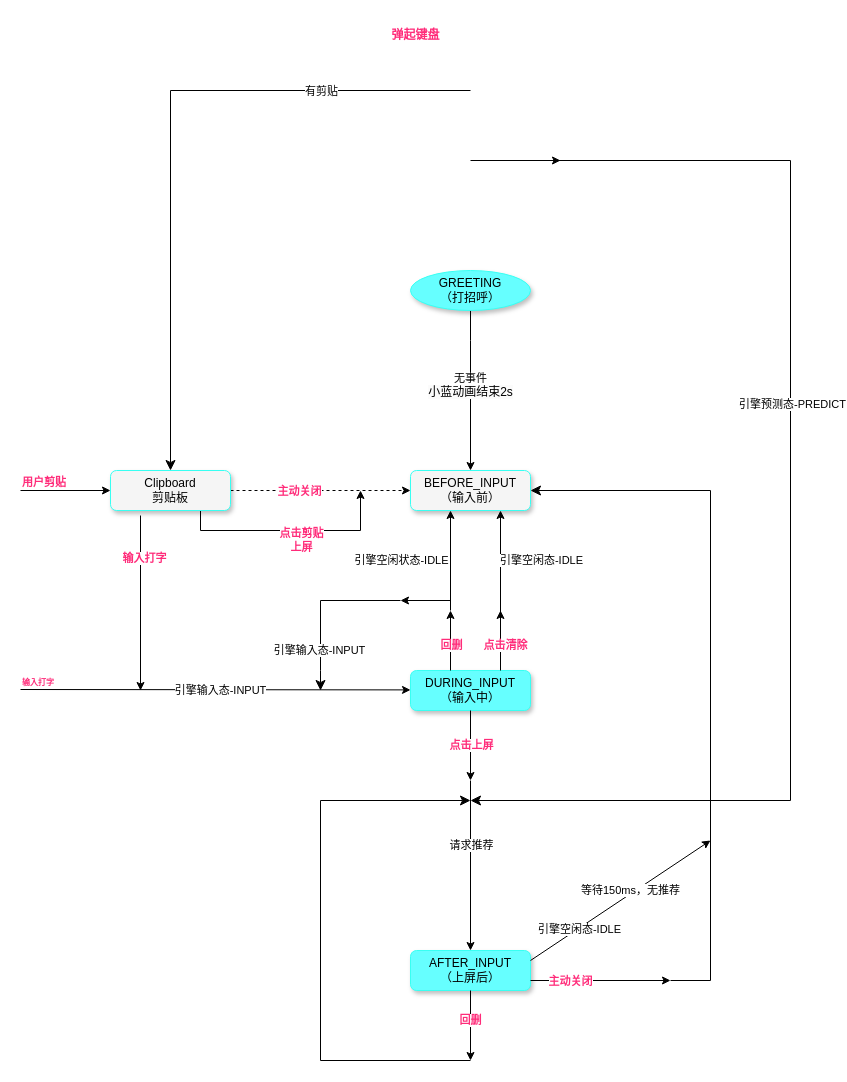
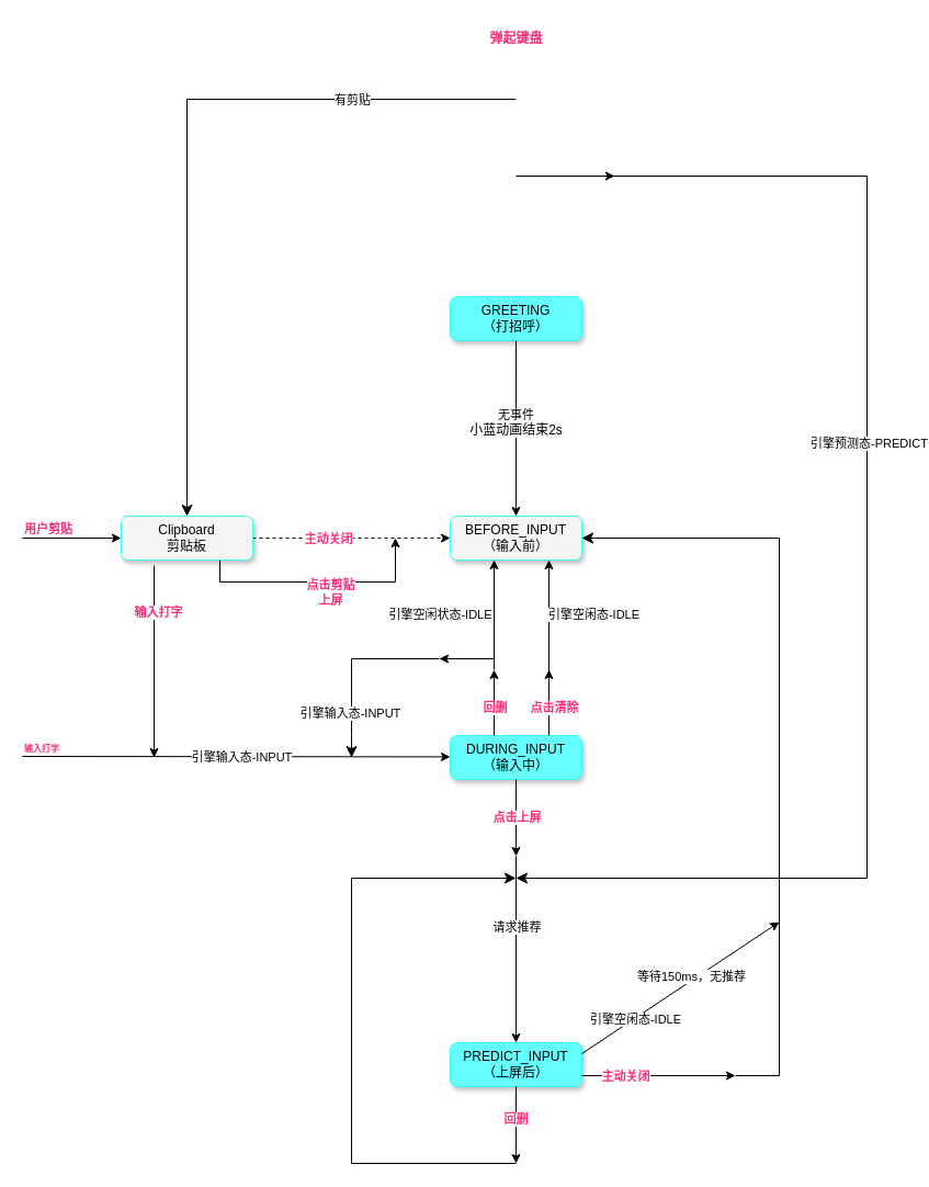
  <mxCell id="0" />
  <mxCell id="1" parent="0" />
  <mxCell id="2" value="" style="edgeStyle=orthogonalEdgeStyle;rounded=0;orthogonalLoop=1;jettySize=auto;html=1;" edge="1" parent="1" source="4" target="5"><mxGeometry relative="1" as="geometry"><Array as="points"><mxPoint x="470" y="340" /><mxPoint x="470" y="340" /></Array></mxGeometry></mxCell>
  <mxCell id="3" value="无事件&lt;br style=&quot;border-color: var(--border-color); font-size: 12px; background-color: rgb(251, 251, 251);&quot;&gt;&lt;span style=&quot;font-size: 12px; background-color: rgb(251, 251, 251);&quot;&gt;小蓝动画结束2s&lt;/span&gt;" style="edgeLabel;html=1;align=center;verticalAlign=middle;resizable=0;points=[];" vertex="1" connectable="0" parent="2"><mxGeometry x="-0.078" y="-1" relative="1" as="geometry"><mxPoint as="offset" /></mxGeometry></mxCell>
- <mxCell id="4" value="GREETING&lt;br&gt;（打招呼）" style="ellipse;whiteSpace=wrap;html=1;fontSize=12;glass=0;strokeWidth=1;shadow=1;strokeColor=#38FFF2;fillColor=#66FFFF;" parent="1" vertex="1"><mxGeometry x="410" y="270" width="120" height="40" as="geometry" /></mxCell>
+ <mxCell id="4" value="GREETING&lt;br&gt;（打招呼）" style="rounded=1;whiteSpace=wrap;html=1;fontSize=12;glass=0;strokeWidth=1;shadow=1;strokeColor=#38FFF2;fillColor=#66FFFF;" parent="1" vertex="1"><mxGeometry x="410" y="270" width="120" height="40" as="geometry" /></mxCell>
  <mxCell id="5" value="BEFORE_INPUT&lt;br&gt;（输入前）" style="rounded=1;whiteSpace=wrap;html=1;fontSize=12;glass=0;strokeWidth=1;shadow=1;strokeColor=#38FFF2;fillColor=#f5f5f5;" vertex="1" parent="1"><mxGeometry x="410" y="470" width="120" height="40" as="geometry" /></mxCell>
  <mxCell id="6" value="DURING_INPUT&lt;br&gt;（输入中）" style="rounded=1;whiteSpace=wrap;html=1;fontSize=12;glass=0;strokeWidth=1;shadow=1;strokeColor=#38FFF2;fillColor=#66FFFF;" vertex="1" parent="1"><mxGeometry x="410" y="670" width="120" height="40" as="geometry" /></mxCell>
- <mxCell id="7" value="AFTER_INPUT&lt;br&gt;（上屏后）" style="rounded=1;whiteSpace=wrap;html=1;fontSize=12;glass=0;strokeWidth=1;shadow=1;strokeColor=#38FFF2;fillColor=#66FFFF;" vertex="1" parent="1"><mxGeometry x="410" y="950" width="120" height="40" as="geometry" /></mxCell>
+ <mxCell id="7" value="PREDICT_INPUT&lt;br&gt;（上屏后）" style="rounded=1;whiteSpace=wrap;html=1;fontSize=12;glass=0;strokeWidth=1;shadow=1;strokeColor=#38FFF2;fillColor=#66FFFF;" vertex="1" parent="1"><mxGeometry x="410" y="950" width="120" height="40" as="geometry" /></mxCell>
  <mxCell id="8" value="" style="edgeStyle=segmentEdgeStyle;endArrow=classic;html=1;curved=0;rounded=0;endSize=8;startSize=8;" edge="1" parent="1"><mxGeometry width="50" height="50" relative="1" as="geometry"><mxPoint x="560" y="160" as="sourcePoint" /><mxPoint x="470" y="800" as="targetPoint" /><Array as="points"><mxPoint x="510" y="160" /><mxPoint x="790" y="160" /><mxPoint x="790" y="700" /></Array></mxGeometry></mxCell>
  <mxCell id="9" value="引擎预测态-PREDICT" style="edgeLabel;html=1;align=center;verticalAlign=middle;resizable=0;points=[];" vertex="1" connectable="0" parent="8"><mxGeometry x="-0.11" y="1" relative="1" as="geometry"><mxPoint y="-1" as="offset" /></mxGeometry></mxCell>
  <mxCell id="10" value="" style="endArrow=classic;html=1;rounded=0;" edge="1" parent="1"><mxGeometry relative="1" as="geometry"><mxPoint x="20" y="689" as="sourcePoint" /><mxPoint x="410" y="689.41" as="targetPoint" /></mxGeometry></mxCell>
  <mxCell id="11" value="引擎输入态-INPUT" style="edgeLabel;resizable=0;html=1;align=center;verticalAlign=middle;" connectable="0" vertex="1" parent="10"><mxGeometry relative="1" as="geometry"><mxPoint x="5" as="offset" /></mxGeometry></mxCell>
  <mxCell id="12" value="&lt;b&gt;&lt;font color=&quot;#ff2b79&quot; style=&quot;font-size: 8px;&quot;&gt;输入打字&lt;/font&gt;&lt;/b&gt;" style="edgeLabel;resizable=0;html=1;align=left;verticalAlign=bottom;" connectable="0" vertex="1" parent="10"><mxGeometry x="-1" relative="1" as="geometry" /></mxCell>
  <mxCell id="13" value="" style="endArrow=classic;html=1;rounded=0;exitX=0.5;exitY=1;exitDx=0;exitDy=0;" edge="1" parent="1" source="6"><mxGeometry relative="1" as="geometry"><mxPoint x="100" y="970" as="sourcePoint" /><mxPoint x="470" y="780" as="targetPoint" /></mxGeometry></mxCell>
  <mxCell id="14" value="&lt;b&gt;&lt;font color=&quot;#ff2b79&quot;&gt;点击上屏&lt;/font&gt;&lt;/b&gt;" style="edgeLabel;html=1;align=center;verticalAlign=middle;resizable=0;points=[];" vertex="1" connectable="0" parent="13"><mxGeometry x="-0.025" y="3" relative="1" as="geometry"><mxPoint x="-3" as="offset" /></mxGeometry></mxCell>
  <mxCell id="15" value="" style="endArrow=classic;html=1;rounded=0;" edge="1" parent="1" target="7"><mxGeometry width="50" height="50" relative="1" as="geometry"><mxPoint x="470" y="780" as="sourcePoint" /><mxPoint x="520" y="730" as="targetPoint" /></mxGeometry></mxCell>
  <mxCell id="16" value="请求推荐" style="edgeLabel;html=1;align=center;verticalAlign=middle;resizable=0;points=[];" vertex="1" connectable="0" parent="15"><mxGeometry x="-0.25" relative="1" as="geometry"><mxPoint as="offset" /></mxGeometry></mxCell>
  <mxCell id="17" value="" style="endArrow=classic;html=1;rounded=0;entryX=0.75;entryY=1;entryDx=0;entryDy=0;" edge="1" parent="1" target="5"><mxGeometry relative="1" as="geometry"><mxPoint x="500" y="620" as="sourcePoint" /><mxPoint x="800" y="669.23" as="targetPoint" /></mxGeometry></mxCell>
  <mxCell id="18" value="引擎空闲态-IDLE" style="edgeLabel;html=1;align=center;verticalAlign=middle;resizable=0;points=[];" vertex="1" connectable="0" parent="17"><mxGeometry x="0.03" y="-1" relative="1" as="geometry"><mxPoint x="39" y="-4" as="offset" /></mxGeometry></mxCell>
  <mxCell id="19" value="" style="endArrow=classic;html=1;rounded=0;" edge="1" parent="1"><mxGeometry width="50" height="50" relative="1" as="geometry"><mxPoint x="450" y="670" as="sourcePoint" /><mxPoint x="450" y="610" as="targetPoint" /></mxGeometry></mxCell>
  <mxCell id="20" value="&lt;b&gt;&lt;font color=&quot;#ff2b79&quot;&gt;回删&lt;/font&gt;&lt;/b&gt;" style="edgeLabel;html=1;align=center;verticalAlign=middle;resizable=0;points=[];" vertex="1" connectable="0" parent="19"><mxGeometry x="-0.147" y="-3" relative="1" as="geometry"><mxPoint x="-3" as="offset" /></mxGeometry></mxCell>
  <mxCell id="21" value="" style="endArrow=classic;html=1;rounded=0;entryX=0.5;entryY=1;entryDx=0;entryDy=0;" edge="1" parent="1"><mxGeometry width="50" height="50" relative="1" as="geometry"><mxPoint x="450" y="610" as="sourcePoint" /><mxPoint x="450" y="510" as="targetPoint" /></mxGeometry></mxCell>
  <mxCell id="22" value="引擎空闲状态-IDLE" style="edgeLabel;html=1;align=center;verticalAlign=middle;resizable=0;points=[];" vertex="1" connectable="0" parent="21"><mxGeometry x="0.012" relative="1" as="geometry"><mxPoint x="-50" as="offset" /></mxGeometry></mxCell>
  <mxCell id="23" value="" style="edgeStyle=segmentEdgeStyle;endArrow=classic;html=1;curved=0;rounded=0;endSize=8;startSize=8;" edge="1" parent="1"><mxGeometry width="50" height="50" relative="1" as="geometry"><mxPoint x="400" y="600" as="sourcePoint" /><mxPoint x="320" y="690" as="targetPoint" /><Array as="points"><mxPoint x="320" y="600" /><mxPoint x="320" y="670" /></Array></mxGeometry></mxCell>
  <mxCell id="24" value="引擎输入态-INPUT" style="edgeLabel;html=1;align=center;verticalAlign=middle;resizable=0;points=[];" vertex="1" connectable="0" parent="23"><mxGeometry x="0.519" y="-2" relative="1" as="geometry"><mxPoint as="offset" /></mxGeometry></mxCell>
  <mxCell id="25" value="" style="endArrow=classic;html=1;rounded=0;" edge="1" parent="1"><mxGeometry width="50" height="50" relative="1" as="geometry"><mxPoint x="470" y="990" as="sourcePoint" /><mxPoint x="470" y="1060" as="targetPoint" /></mxGeometry></mxCell>
  <mxCell id="26" value="&lt;b&gt;&lt;font color=&quot;#ff2b79&quot;&gt;回删&lt;/font&gt;&lt;/b&gt;" style="edgeLabel;html=1;align=center;verticalAlign=middle;resizable=0;points=[];" vertex="1" connectable="0" parent="25"><mxGeometry x="-0.16" y="-3" relative="1" as="geometry"><mxPoint x="2" as="offset" /></mxGeometry></mxCell>
  <mxCell id="27" value="" style="edgeStyle=segmentEdgeStyle;endArrow=classic;html=1;curved=0;rounded=0;endSize=8;startSize=8;" edge="1" parent="1"><mxGeometry width="50" height="50" relative="1" as="geometry"><mxPoint x="470" y="1060" as="sourcePoint" /><mxPoint x="470" y="800" as="targetPoint" /><Array as="points"><mxPoint x="320" y="1060" /><mxPoint x="320" y="800" /></Array></mxGeometry></mxCell>
  <mxCell id="28" value="" style="endArrow=classic;html=1;rounded=0;" edge="1" parent="1"><mxGeometry width="50" height="50" relative="1" as="geometry"><mxPoint x="530" y="980" as="sourcePoint" /><mxPoint x="670" y="980" as="targetPoint" /></mxGeometry></mxCell>
  <mxCell id="29" value="&lt;font style=&quot;&quot; color=&quot;#ff2b79&quot;&gt;&lt;b&gt;主动关闭&lt;/b&gt;&lt;/font&gt;" style="edgeLabel;html=1;align=center;verticalAlign=middle;resizable=0;points=[];" vertex="1" connectable="0" parent="28"><mxGeometry x="-0.567" y="-1" relative="1" as="geometry"><mxPoint x="9" y="-1" as="offset" /></mxGeometry></mxCell>
  <mxCell id="30" value="" style="edgeStyle=segmentEdgeStyle;endArrow=classic;html=1;curved=0;rounded=0;endSize=8;startSize=8;entryX=1;entryY=0.5;entryDx=0;entryDy=0;" edge="1" parent="1" target="5"><mxGeometry width="50" height="50" relative="1" as="geometry"><mxPoint x="670" y="980" as="sourcePoint" /><mxPoint x="640" y="490" as="targetPoint" /><Array as="points"><mxPoint x="710" y="980" /><mxPoint x="710" y="490" /></Array></mxGeometry></mxCell>
  <mxCell id="31" value="" style="endArrow=classic;html=1;rounded=0;" edge="1" parent="1"><mxGeometry width="50" height="50" relative="1" as="geometry"><mxPoint x="470" y="160" as="sourcePoint" /><mxPoint x="560" y="160" as="targetPoint" /></mxGeometry></mxCell>
  <mxCell id="32" value="" style="endArrow=classic;html=1;rounded=0;" edge="1" parent="1"><mxGeometry width="50" height="50" relative="1" as="geometry"><mxPoint x="500" y="670" as="sourcePoint" /><mxPoint x="500" y="610" as="targetPoint" /></mxGeometry></mxCell>
  <mxCell id="33" value="&lt;b&gt;&lt;font color=&quot;#ff2b79&quot;&gt;点击清除&lt;/font&gt;&lt;/b&gt;" style="edgeLabel;html=1;align=center;verticalAlign=middle;resizable=0;points=[];" vertex="1" connectable="0" parent="32"><mxGeometry x="-0.098" y="-4" relative="1" as="geometry"><mxPoint y="1" as="offset" /></mxGeometry></mxCell>
  <mxCell id="34" value="" style="endArrow=classic;html=1;rounded=0;" edge="1" parent="1"><mxGeometry width="50" height="50" relative="1" as="geometry"><mxPoint x="450" y="600" as="sourcePoint" /><mxPoint x="400" y="600" as="targetPoint" /></mxGeometry></mxCell>
  <mxCell id="35" style="edgeStyle=orthogonalEdgeStyle;rounded=0;orthogonalLoop=1;jettySize=auto;html=1;dashed=1;" edge="1" parent="1" source="39" target="5"><mxGeometry relative="1" as="geometry" /></mxCell>
  <mxCell id="36" value="&lt;b&gt;&lt;font color=&quot;#ff2b79&quot;&gt;主动关闭&lt;/font&gt;&lt;/b&gt;" style="edgeLabel;html=1;align=center;verticalAlign=middle;resizable=0;points=[];" vertex="1" connectable="0" parent="35"><mxGeometry x="-0.318" y="-1" relative="1" as="geometry"><mxPoint x="7" y="-1" as="offset" /></mxGeometry></mxCell>
  <mxCell id="37" style="edgeStyle=orthogonalEdgeStyle;rounded=0;orthogonalLoop=1;jettySize=auto;html=1;" edge="1" parent="1"><mxGeometry relative="1" as="geometry"><mxPoint x="360" y="490" as="targetPoint" /><mxPoint x="180" y="510" as="sourcePoint" /><Array as="points"><mxPoint x="200" y="510" /><mxPoint x="200" y="530" /><mxPoint x="360" y="530" /></Array></mxGeometry></mxCell>
  <mxCell id="38" value="&lt;b&gt;&lt;font color=&quot;#ff2b79&quot;&gt;点击剪贴&lt;br&gt;上屏&lt;br&gt;&lt;/font&gt;&lt;/b&gt;" style="edgeLabel;html=1;align=center;verticalAlign=middle;resizable=0;points=[];" vertex="1" connectable="0" parent="37"><mxGeometry x="-0.864" y="1" relative="1" as="geometry"><mxPoint x="104" y="30" as="offset" /></mxGeometry></mxCell>
  <mxCell id="39" value="Clipboard&lt;br&gt;剪贴板" style="rounded=1;whiteSpace=wrap;html=1;fontSize=12;glass=0;strokeWidth=1;shadow=1;strokeColor=#38FFF2;fillColor=#f5f5f5;" vertex="1" parent="1"><mxGeometry x="110" y="470" width="120" height="40" as="geometry" /></mxCell>
  <mxCell id="40" value="" style="endArrow=classic;html=1;rounded=0;entryX=0;entryY=0.5;entryDx=0;entryDy=0;" edge="1" parent="1" target="39"><mxGeometry relative="1" as="geometry"><mxPoint x="20" y="490" as="sourcePoint" /><mxPoint x="320" y="289.38" as="targetPoint" /></mxGeometry></mxCell>
  <mxCell id="41" value="&lt;font color=&quot;#ff2b79&quot;&gt;&lt;b&gt;用户剪贴&lt;/b&gt;&lt;/font&gt;" style="edgeLabel;resizable=0;html=1;align=left;verticalAlign=bottom;" connectable="0" vertex="1" parent="40"><mxGeometry x="-1" relative="1" as="geometry" /></mxCell>
- <mxCell id="42" value="&lt;b&gt;&lt;font color=&quot;#ff2b79&quot;&gt;弹起键盘&lt;/font&gt;&lt;/b&gt;" style="text;html=1;align=center;verticalAlign=middle;resizable=0;points=[];autosize=1;strokeColor=none;fillColor=none;" vertex="1" parent="1"><mxGeometry x="380" y="20" width="70" height="30" as="geometry" /></mxCell>
+ <mxCell id="42" value="&lt;b&gt;&lt;font color=&quot;#ff2b79&quot;&gt;弹起键盘&lt;/font&gt;&lt;/b&gt;" style="text;html=1;align=center;verticalAlign=middle;resizable=0;points=[];autosize=1;strokeColor=none;fillColor=none;" vertex="1" parent="1"><mxGeometry x="435" y="20" width="70" height="30" as="geometry" /></mxCell>
  <mxCell id="43" value="" style="edgeStyle=segmentEdgeStyle;endArrow=classic;html=1;curved=0;rounded=0;endSize=8;startSize=8;entryX=0.5;entryY=0;entryDx=0;entryDy=0;" edge="1" parent="1" target="39"><mxGeometry width="50" height="50" relative="1" as="geometry"><mxPoint x="470" y="90" as="sourcePoint" /><mxPoint x="250" y="262" as="targetPoint" /></mxGeometry></mxCell>
  <mxCell id="44" value="有剪贴" style="edgeLabel;html=1;align=center;verticalAlign=middle;resizable=0;points=[];" vertex="1" connectable="0" parent="43"><mxGeometry x="-0.548" y="1" relative="1" as="geometry"><mxPoint x="4" y="-1" as="offset" /></mxGeometry></mxCell>
  <mxCell id="45" value="" style="endArrow=classic;html=1;rounded=0;" edge="1" parent="1"><mxGeometry width="50" height="50" relative="1" as="geometry"><mxPoint x="140" y="515" as="sourcePoint" /><mxPoint x="140" y="690" as="targetPoint" /></mxGeometry></mxCell>
  <mxCell id="46" value="&lt;b&gt;&lt;font color=&quot;#ff2b79&quot;&gt;输入打字&lt;/font&gt;&lt;/b&gt;" style="edgeLabel;html=1;align=center;verticalAlign=middle;resizable=0;points=[];" vertex="1" connectable="0" parent="45"><mxGeometry x="-0.517" y="3" relative="1" as="geometry"><mxPoint as="offset" /></mxGeometry></mxCell>
  <mxCell id="47" value="" style="endArrow=classic;html=1;rounded=0;" edge="1" parent="1"><mxGeometry width="50" height="50" relative="1" as="geometry"><mxPoint x="530" y="960" as="sourcePoint" /><mxPoint x="710" y="840" as="targetPoint" /></mxGeometry></mxCell>
  <mxCell id="48" value="等待150ms，无推荐" style="edgeLabel;html=1;align=center;verticalAlign=middle;resizable=0;points=[];" vertex="1" connectable="0" parent="47"><mxGeometry x="-0.525" y="1" relative="1" as="geometry"><mxPoint x="58" y="-41" as="offset" /></mxGeometry></mxCell>
  <mxCell id="49" value="引擎空闲态-IDLE" style="edgeLabel;html=1;align=center;verticalAlign=middle;resizable=0;points=[];" vertex="1" connectable="0" parent="47"><mxGeometry x="-0.465" y="-1" relative="1" as="geometry"><mxPoint as="offset" /></mxGeometry></mxCell>
